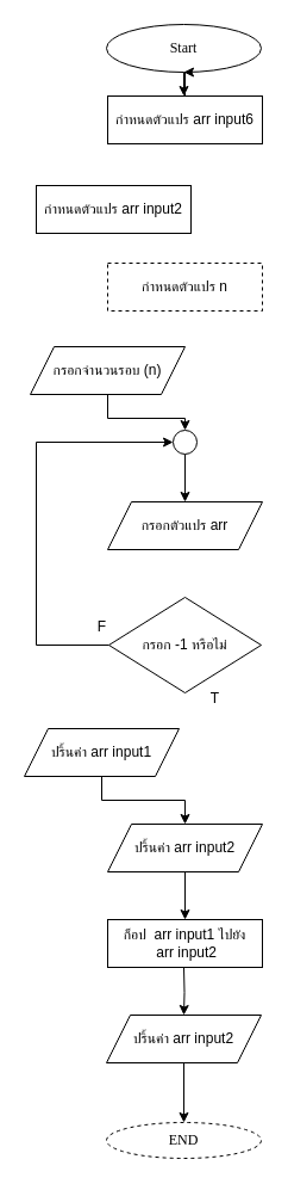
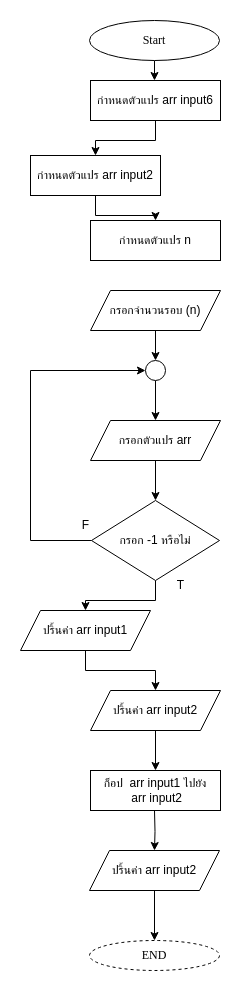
  <mxCell id="0" />
  <mxCell id="1" parent="0" />
  <mxCell id="2" value="" style="edgeStyle=orthogonalEdgeStyle;rounded=0;orthogonalLoop=1;jettySize=auto;html=1;" edge="1" parent="1" source="3"><mxGeometry relative="1" as="geometry"><mxPoint x="154.034" y="80" as="targetPoint" /></mxGeometry></mxCell>
  <mxCell id="3" value="&lt;font data-font-src=&quot;https://fonts.googleapis.com/css?family=Sarabun&quot; face=&quot;Sarabun&quot;&gt;Start&lt;/font&gt;" style="ellipse;whiteSpace=wrap;html=1;" vertex="1" parent="1"><mxGeometry x="89" y="20" width="130" height="40" as="geometry" /></mxCell>
+ <mxCell id="4" value="" style="edgeStyle=orthogonalEdgeStyle;rounded=0;orthogonalLoop=1;jettySize=auto;html=1;" edge="1" parent="1" source="5" target="6"><mxGeometry relative="1" as="geometry" /></mxCell>
  <mxCell id="5" value="กำหนดตัวแปร arr input2" style="rounded=0;whiteSpace=wrap;html=1;" vertex="1" parent="1"><mxGeometry x="30" y="155" width="130" height="40" as="geometry" /></mxCell>
- <mxCell id="6" value="กำหนดตัวแปร n" style="rounded=0;whiteSpace=wrap;html=1;dashed=1;" vertex="1" parent="1"><mxGeometry x="90" y="220" width="130" height="40" as="geometry" /></mxCell>
+ <mxCell id="6" value="กำหนดตัวแปร n" style="rounded=0;whiteSpace=wrap;html=1;" vertex="1" parent="1"><mxGeometry x="90" y="220" width="130" height="40" as="geometry" /></mxCell>
+ <mxCell id="7" value="" style="edgeStyle=orthogonalEdgeStyle;rounded=0;orthogonalLoop=1;jettySize=auto;html=1;" edge="1" parent="1" source="8" target="13"><mxGeometry relative="1" as="geometry" /></mxCell>
  <mxCell id="8" value="กรอกตัวแปร arr" style="rounded=0;whiteSpace=wrap;html=1;shape=parallelogram;perimeter=parallelogramPerimeter;fixedSize=1;" vertex="1" parent="1"><mxGeometry x="90" y="420" width="130" height="40" as="geometry" /></mxCell>
  <mxCell id="9" value="" style="edgeStyle=orthogonalEdgeStyle;rounded=0;orthogonalLoop=1;jettySize=auto;html=1;" edge="1" parent="1" source="10" target="8"><mxGeometry relative="1" as="geometry" /></mxCell>
  <mxCell id="10" value="" style="ellipse;whiteSpace=wrap;html=1;aspect=fixed;" vertex="1" parent="1"><mxGeometry x="145" y="360" width="20" height="20" as="geometry" /></mxCell>
  <mxCell id="11" style="edgeStyle=orthogonalEdgeStyle;rounded=0;orthogonalLoop=1;jettySize=auto;html=1;entryX=0;entryY=0.5;entryDx=0;entryDy=0;" edge="1" parent="1" source="13" target="10"><mxGeometry relative="1" as="geometry"><Array as="points"><mxPoint x="30" y="540" /><mxPoint x="30" y="370" /></Array></mxGeometry></mxCell>
+ <mxCell id="12" style="edgeStyle=orthogonalEdgeStyle;rounded=0;orthogonalLoop=1;jettySize=auto;html=1;entryX=0.5;entryY=0;entryDx=0;entryDy=0;" edge="1" parent="1" source="13" target="16"><mxGeometry relative="1" as="geometry" /></mxCell>
  <mxCell id="13" value="กรอก -1 หรือไม่" style="rhombus;whiteSpace=wrap;html=1;" vertex="1" parent="1"><mxGeometry x="91" y="500" width="128" height="80" as="geometry" /></mxCell>
  <mxCell id="14" value="" style="edgeStyle=orthogonalEdgeStyle;rounded=0;orthogonalLoop=1;jettySize=auto;html=1;" edge="1" parent="1" target="18"><mxGeometry relative="1" as="geometry"><mxPoint x="154" y="810" as="sourcePoint" /></mxGeometry></mxCell>
  <mxCell id="15" value="" style="edgeStyle=orthogonalEdgeStyle;rounded=0;orthogonalLoop=1;jettySize=auto;html=1;" edge="1" parent="1" source="16" target="27"><mxGeometry relative="1" as="geometry" /></mxCell>
  <mxCell id="16" value="ปริ้นค่า arr input1" style="rounded=0;whiteSpace=wrap;html=1;shape=parallelogram;perimeter=parallelogramPerimeter;fixedSize=1;" vertex="1" parent="1"><mxGeometry x="20" y="610" width="130" height="40" as="geometry" /></mxCell>
  <mxCell id="17" value="" style="edgeStyle=orthogonalEdgeStyle;rounded=0;orthogonalLoop=1;jettySize=auto;html=1;" edge="1" parent="1" source="18" target="19"><mxGeometry relative="1" as="geometry" /></mxCell>
  <mxCell id="18" value="ปริ้นค่า arr input2" style="rounded=0;whiteSpace=wrap;html=1;shape=parallelogram;perimeter=parallelogramPerimeter;fixedSize=1;" vertex="1" parent="1"><mxGeometry x="89" y="850" width="130" height="40" as="geometry" /></mxCell>
  <mxCell id="19" value="&lt;font face=&quot;Sarabun&quot;&gt;END&lt;/font&gt;" style="ellipse;whiteSpace=wrap;html=1;dashed=1;" vertex="1" parent="1"><mxGeometry x="89" y="940" width="130" height="30" as="geometry" /></mxCell>
  <mxCell id="20" value="F" style="text;html=1;align=center;verticalAlign=middle;resizable=0;points=[];autosize=1;strokeColor=none;fillColor=none;" vertex="1" parent="1"><mxGeometry x="70" y="510" width="30" height="30" as="geometry" /></mxCell>
  <mxCell id="21" value="T" style="text;html=1;align=center;verticalAlign=middle;resizable=0;points=[];autosize=1;strokeColor=none;fillColor=none;" vertex="1" parent="1"><mxGeometry x="165" y="570" width="30" height="30" as="geometry" /></mxCell>
- <mxCell id="22" style="edgeStyle=orthogonalEdgeStyle;rounded=0;orthogonalLoop=1;jettySize=auto;html=1;" edge="1" parent="1" source="23" target="3"><mxGeometry relative="1" as="geometry" /></mxCell>
+ <mxCell id="22" style="edgeStyle=orthogonalEdgeStyle;rounded=0;orthogonalLoop=1;jettySize=auto;html=1;entryX=0.5;entryY=0;entryDx=0;entryDy=0;" edge="1" parent="1" source="23" target="5"><mxGeometry relative="1" as="geometry" /></mxCell>
  <mxCell id="23" value="กำหนดตัวแปร arr input6" style="rounded=0;whiteSpace=wrap;html=1;" vertex="1" parent="1"><mxGeometry x="90" y="80" width="130" height="40" as="geometry" /></mxCell>
  <mxCell id="24" style="edgeStyle=orthogonalEdgeStyle;rounded=0;orthogonalLoop=1;jettySize=auto;html=1;entryX=0.5;entryY=0;entryDx=0;entryDy=0;" edge="1" parent="1" source="25" target="10"><mxGeometry relative="1" as="geometry" /></mxCell>
- <mxCell id="25" value="กรอกจำนวนรอบ (n)" style="rounded=0;whiteSpace=wrap;html=1;shape=parallelogram;perimeter=parallelogramPerimeter;fixedSize=1;" vertex="1" parent="1"><mxGeometry x="25" y="290" width="130" height="40" as="geometry" /></mxCell>
+ <mxCell id="25" value="กรอกจำนวนรอบ (n)" style="rounded=0;whiteSpace=wrap;html=1;shape=parallelogram;perimeter=parallelogramPerimeter;fixedSize=1;" vertex="1" parent="1"><mxGeometry x="90" y="290" width="130" height="40" as="geometry" /></mxCell>
  <mxCell id="26" value="" style="edgeStyle=orthogonalEdgeStyle;rounded=0;orthogonalLoop=1;jettySize=auto;html=1;" edge="1" parent="1" source="27" target="28"><mxGeometry relative="1" as="geometry" /></mxCell>
  <mxCell id="27" value="ปริ้นค่า arr input2" style="rounded=0;whiteSpace=wrap;html=1;shape=parallelogram;perimeter=parallelogramPerimeter;fixedSize=1;" vertex="1" parent="1"><mxGeometry x="90" y="690" width="130" height="40" as="geometry" /></mxCell>
  <mxCell id="28" value="ก็อป&amp;nbsp;&amp;nbsp;arr input1 ไปยัง&lt;div&gt;&amp;nbsp;arr input2&lt;/div&gt;" style="rounded=0;whiteSpace=wrap;html=1;" vertex="1" parent="1"><mxGeometry x="90" y="770" width="130" height="40" as="geometry" /></mxCell>
